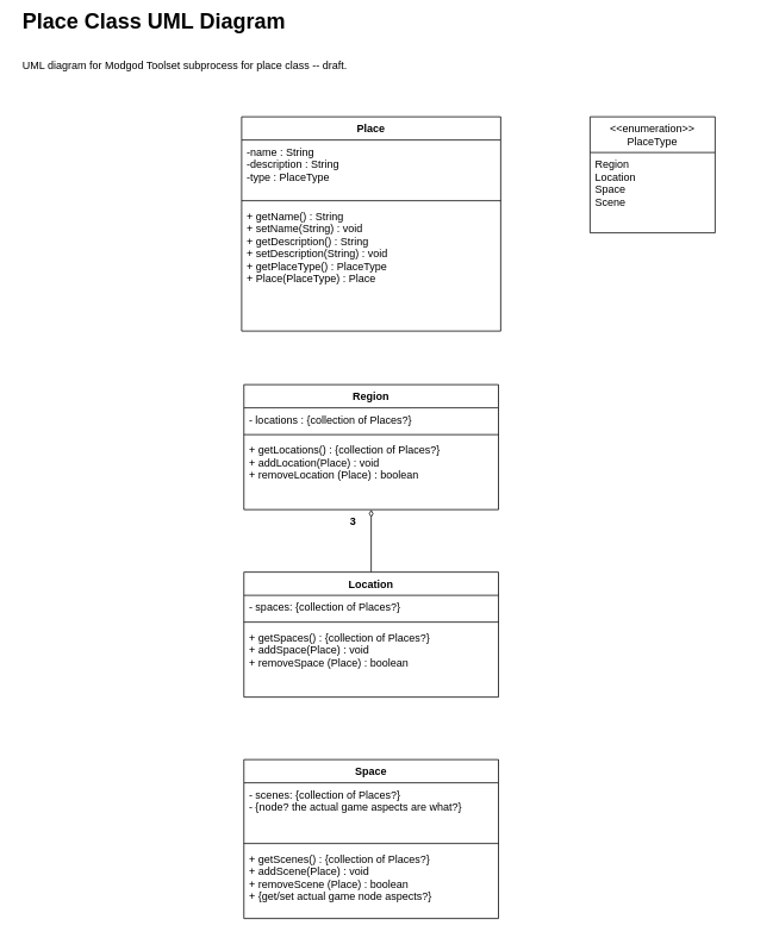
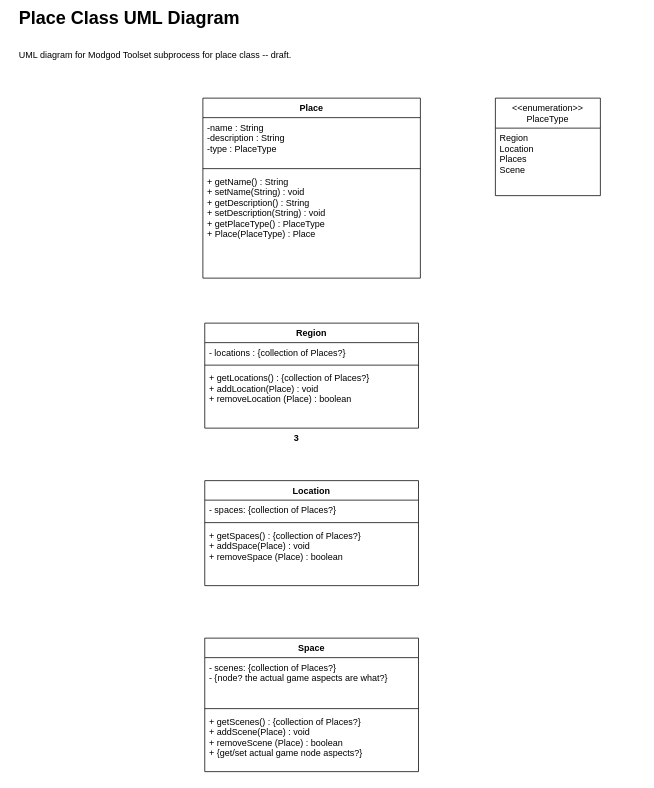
  <mxCell id="0" />
  <mxCell id="1" parent="0" />
  <mxCell id="2" value="&lt;span style=&quot;font-size: 24px;&quot;&gt;&lt;b&gt;Place Class&amp;nbsp;&lt;/b&gt;&lt;/span&gt;&lt;b style=&quot;font-size: 24px;&quot;&gt;UML Diagram&lt;/b&gt;&lt;h1&gt;&lt;span style=&quot;font-size: 12px; font-weight: 400;&quot;&gt;UML diagram for Modgod Toolset subprocess for place class -- draft.&amp;nbsp;&lt;/span&gt;&lt;/h1&gt;" style="text;html=1;strokeColor=none;fillColor=none;spacing=5;spacingTop=-20;whiteSpace=wrap;overflow=hidden;rounded=0;" parent="1" vertex="1"><mxGeometry x="20" y="20" width="830" height="100" as="geometry" /></mxCell>
  <mxCell id="3" value="Region" style="swimlane;fontStyle=1;align=center;verticalAlign=top;childLayout=stackLayout;horizontal=1;startSize=26;horizontalStack=0;resizeParent=1;resizeParentMax=0;resizeLast=0;collapsible=1;marginBottom=0;" parent="1" vertex="1"><mxGeometry x="272.5" y="430" width="285" height="140" as="geometry" /></mxCell>
  <mxCell id="4" value="- locations : {collection of Places?}" style="text;strokeColor=none;fillColor=none;align=left;verticalAlign=top;spacingLeft=4;spacingRight=4;overflow=hidden;rotatable=0;points=[[0,0.5],[1,0.5]];portConstraint=eastwest;" vertex="1" parent="3"><mxGeometry y="26" width="285" height="26" as="geometry" /></mxCell>
  <mxCell id="5" value="" style="line;strokeWidth=1;fillColor=none;align=left;verticalAlign=middle;spacingTop=-1;spacingLeft=3;spacingRight=3;rotatable=0;labelPosition=right;points=[];portConstraint=eastwest;strokeColor=inherit;" vertex="1" parent="3"><mxGeometry y="52" width="285" height="8" as="geometry" /></mxCell>
  <mxCell id="6" value="+ getLocations() : {collection of Places?}&#10;+ addLocation(Place) : void&#10;+ removeLocation (Place) : boolean" style="text;strokeColor=none;fillColor=none;align=left;verticalAlign=top;spacingLeft=4;spacingRight=4;overflow=hidden;rotatable=0;points=[[0,0.5],[1,0.5]];portConstraint=eastwest;" vertex="1" parent="3"><mxGeometry y="60" width="285" height="80" as="geometry" /></mxCell>
  <mxCell id="7" value="Place" style="swimlane;fontStyle=1;align=center;verticalAlign=top;childLayout=stackLayout;horizontal=1;startSize=26;horizontalStack=0;resizeParent=1;resizeParentMax=0;resizeLast=0;collapsible=1;marginBottom=0;" parent="1" vertex="1"><mxGeometry x="270" y="130" width="290" height="240" as="geometry"><mxRectangle x="260" y="130" width="70" height="30" as="alternateBounds" /></mxGeometry></mxCell>
  <mxCell id="8" value="-name : String&#10;-description : String&#10;-type : PlaceType&#10;" style="text;strokeColor=none;fillColor=none;align=left;verticalAlign=top;spacingLeft=4;spacingRight=4;overflow=hidden;rotatable=0;points=[[0,0.5],[1,0.5]];portConstraint=eastwest;" parent="7" vertex="1"><mxGeometry y="26" width="290" height="64" as="geometry" /></mxCell>
  <mxCell id="9" value="" style="line;strokeWidth=1;fillColor=none;align=left;verticalAlign=middle;spacingTop=-1;spacingLeft=3;spacingRight=3;rotatable=0;labelPosition=right;points=[];portConstraint=eastwest;strokeColor=inherit;" parent="7" vertex="1"><mxGeometry y="90" width="290" height="8" as="geometry" /></mxCell>
  <mxCell id="10" value="+ getName() : String&#10;+ setName(String) : void&#10;+ getDescription() : String&#10;+ setDescription(String) : void&#10;+ getPlaceType() : PlaceType&#10;+ Place(PlaceType) : Place" style="text;strokeColor=none;fillColor=none;align=left;verticalAlign=top;spacingLeft=4;spacingRight=4;overflow=hidden;rotatable=0;points=[[0,0.5],[1,0.5]];portConstraint=eastwest;" parent="7" vertex="1"><mxGeometry y="98" width="290" height="142" as="geometry" /></mxCell>
  <mxCell id="11" value="&lt;&lt;enumeration&gt;&gt;&#10;PlaceType" style="swimlane;fontStyle=0;childLayout=stackLayout;horizontal=1;startSize=40;fillColor=none;horizontalStack=0;resizeParent=1;resizeParentMax=0;resizeLast=0;collapsible=1;marginBottom=0;" parent="1" vertex="1"><mxGeometry x="660" y="130" width="140" height="130" as="geometry" /></mxCell>
- <mxCell id="12" value="Region&#10;Location&#10;Space&#10;Scene" style="text;strokeColor=none;fillColor=none;align=left;verticalAlign=top;spacingLeft=4;spacingRight=4;overflow=hidden;rotatable=0;points=[[0,0.5],[1,0.5]];portConstraint=eastwest;" parent="11" vertex="1"><mxGeometry y="40" width="140" height="90" as="geometry" /></mxCell>
- <mxCell id="13" value="" style="edgeStyle=orthogonalEdgeStyle;rounded=0;orthogonalLoop=1;jettySize=auto;html=1;endArrow=none;endFill=0;startArrow=diamondThin;startFill=0;entryX=0.5;entryY=0;entryDx=0;entryDy=0;" edge="1" parent="1" source="3" target="14"><mxGeometry relative="1" as="geometry"><mxPoint x="355" y="620" as="targetPoint" /><mxPoint x="355" y="500" as="sourcePoint" /></mxGeometry></mxCell>
+ <mxCell id="12" value="Region&#10;Location&#10;Places&#10;Scene" style="text;strokeColor=none;fillColor=none;align=left;verticalAlign=top;spacingLeft=4;spacingRight=4;overflow=hidden;rotatable=0;points=[[0,0.5],[1,0.5]];portConstraint=eastwest;" parent="11" vertex="1"><mxGeometry y="40" width="140" height="90" as="geometry" /></mxCell>
  <mxCell id="14" value="Location" style="swimlane;fontStyle=1;align=center;verticalAlign=top;childLayout=stackLayout;horizontal=1;startSize=26;horizontalStack=0;resizeParent=1;resizeParentMax=0;resizeLast=0;collapsible=1;marginBottom=0;" vertex="1" parent="1"><mxGeometry x="272.5" y="640" width="285" height="140" as="geometry" /></mxCell>
  <mxCell id="15" value="- spaces: {collection of Places?}" style="text;strokeColor=none;fillColor=none;align=left;verticalAlign=top;spacingLeft=4;spacingRight=4;overflow=hidden;rotatable=0;points=[[0,0.5],[1,0.5]];portConstraint=eastwest;" vertex="1" parent="14"><mxGeometry y="26" width="285" height="26" as="geometry" /></mxCell>
  <mxCell id="16" value="" style="line;strokeWidth=1;fillColor=none;align=left;verticalAlign=middle;spacingTop=-1;spacingLeft=3;spacingRight=3;rotatable=0;labelPosition=right;points=[];portConstraint=eastwest;strokeColor=inherit;" vertex="1" parent="14"><mxGeometry y="52" width="285" height="8" as="geometry" /></mxCell>
  <mxCell id="17" value="+ getSpaces() : {collection of Places?}&#10;+ addSpace(Place) : void&#10;+ removeSpace (Place) : boolean" style="text;strokeColor=none;fillColor=none;align=left;verticalAlign=top;spacingLeft=4;spacingRight=4;overflow=hidden;rotatable=0;points=[[0,0.5],[1,0.5]];portConstraint=eastwest;" vertex="1" parent="14"><mxGeometry y="60" width="285" height="80" as="geometry" /></mxCell>
  <mxCell id="18" value="Space" style="swimlane;fontStyle=1;align=center;verticalAlign=top;childLayout=stackLayout;horizontal=1;startSize=26;horizontalStack=0;resizeParent=1;resizeParentMax=0;resizeLast=0;collapsible=1;marginBottom=0;" vertex="1" parent="1"><mxGeometry x="272.5" y="850" width="285" height="178" as="geometry" /></mxCell>
  <mxCell id="19" value="- scenes: {collection of Places?}&#10;- {node? the actual game aspects are what?}" style="text;strokeColor=none;fillColor=none;align=left;verticalAlign=top;spacingLeft=4;spacingRight=4;overflow=hidden;rotatable=0;points=[[0,0.5],[1,0.5]];portConstraint=eastwest;" vertex="1" parent="18"><mxGeometry y="26" width="285" height="64" as="geometry" /></mxCell>
  <mxCell id="20" value="" style="line;strokeWidth=1;fillColor=none;align=left;verticalAlign=middle;spacingTop=-1;spacingLeft=3;spacingRight=3;rotatable=0;labelPosition=right;points=[];portConstraint=eastwest;strokeColor=inherit;" vertex="1" parent="18"><mxGeometry y="90" width="285" height="8" as="geometry" /></mxCell>
  <mxCell id="21" value="+ getScenes() : {collection of Places?}&#10;+ addScene(Place) : void&#10;+ removeScene (Place) : boolean&#10;+ {get/set actual game node aspects?}" style="text;strokeColor=none;fillColor=none;align=left;verticalAlign=top;spacingLeft=4;spacingRight=4;overflow=hidden;rotatable=0;points=[[0,0.5],[1,0.5]];portConstraint=eastwest;" vertex="1" parent="18"><mxGeometry y="98" width="285" height="80" as="geometry" /></mxCell>
  <mxCell id="22" value="3" style="text;align=center;fontStyle=1;verticalAlign=middle;spacingLeft=3;spacingRight=3;strokeColor=none;rotatable=0;points=[[0,0.5],[1,0.5]];portConstraint=eastwest;" vertex="1" parent="1"><mxGeometry x="355" y="570" width="80" height="26" as="geometry" /></mxCell>
